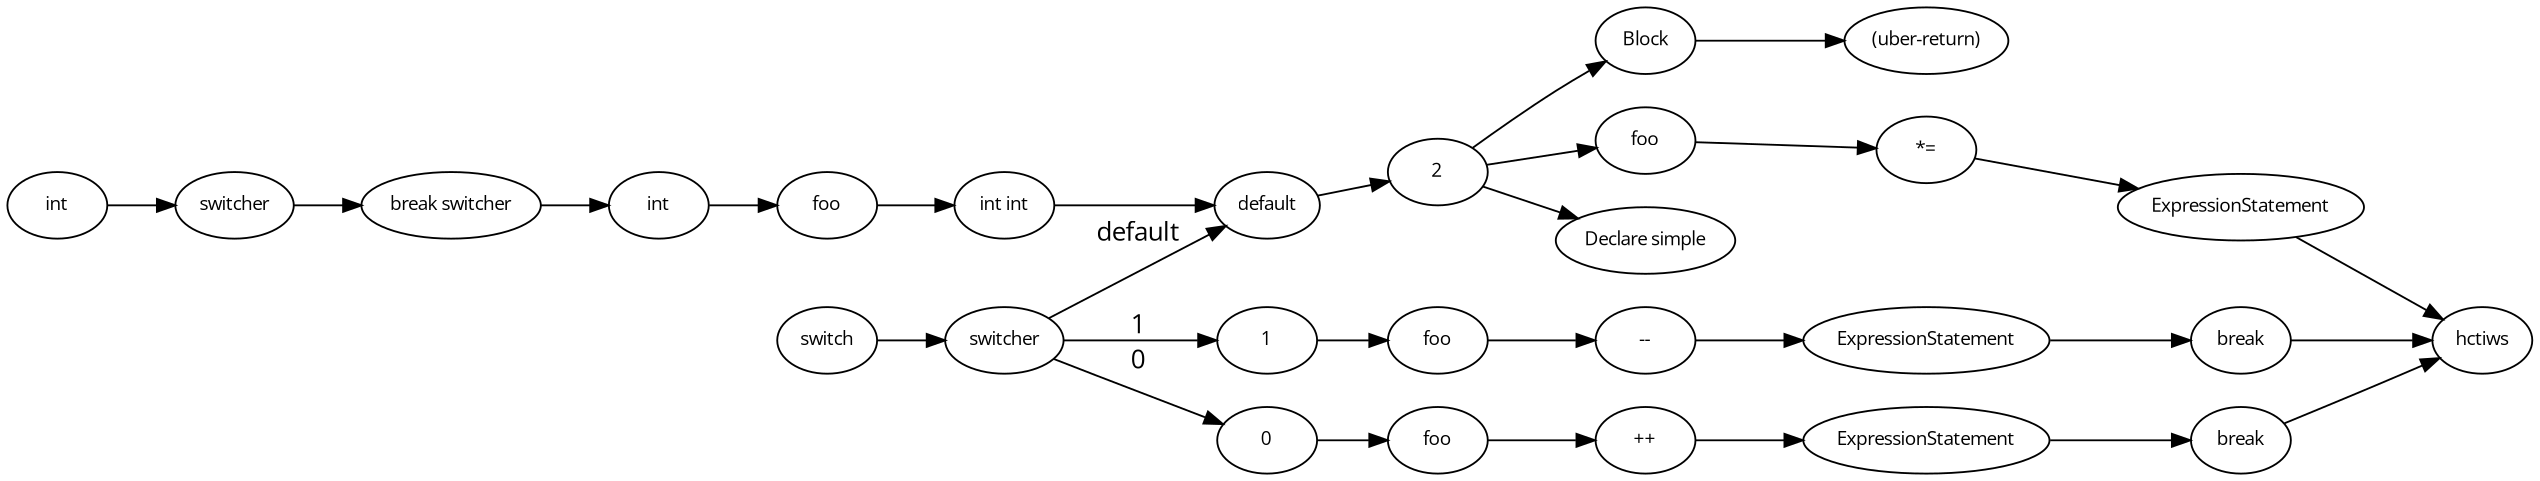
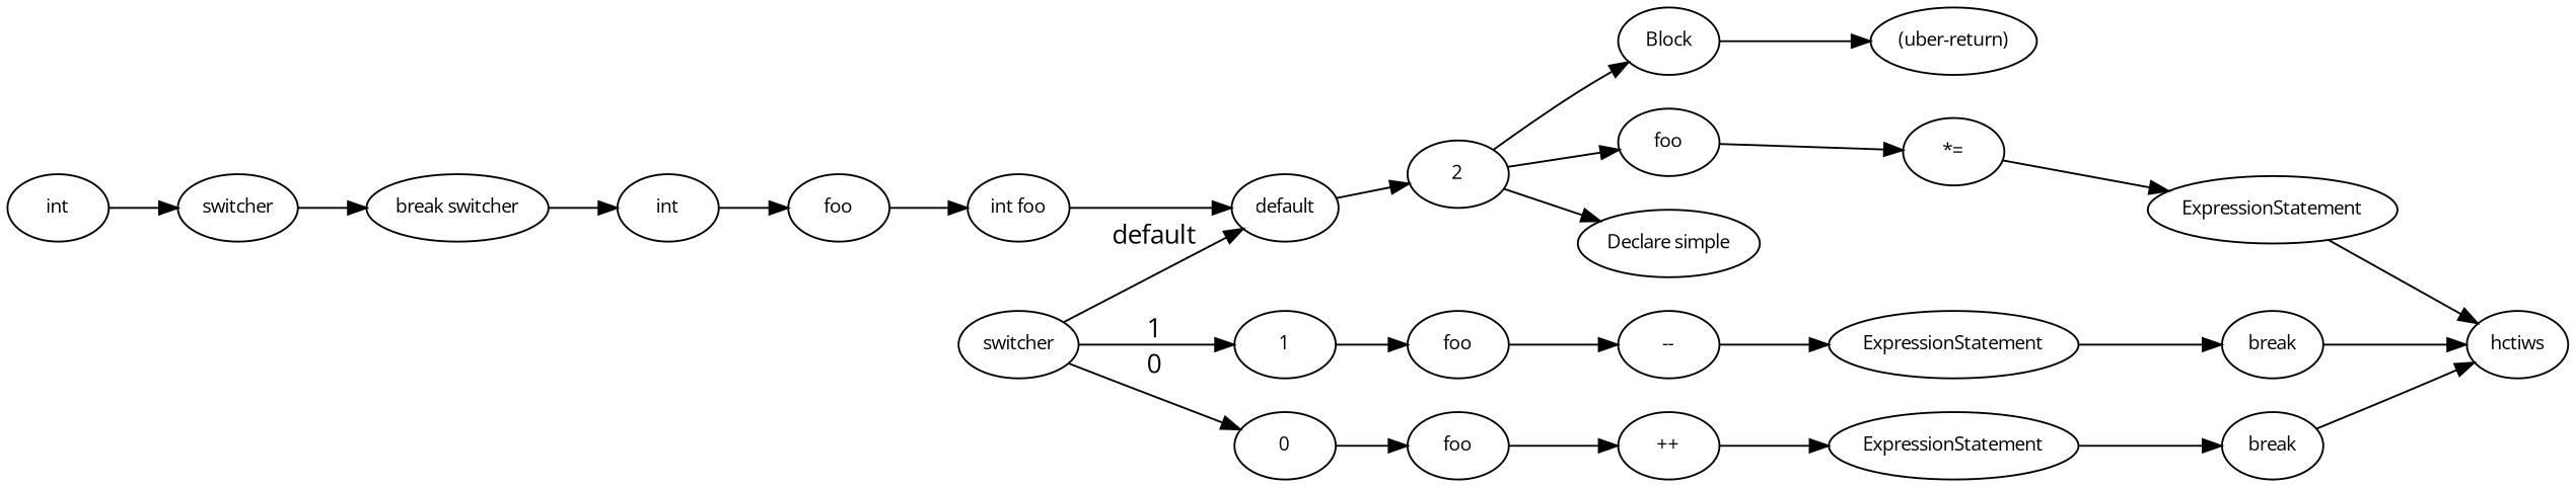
  digraph {
    fontname="Open Sans"
    rankdir=LR
    node [fontname="Open Sans" fontsize=10]
    edge [fontname="Open Sans"]
    n1 [label=1]
    n2 [label=foo]
    n3 [label="--"]
    n4 [label=break]
    n5 [label=hctiws]
    n6 [label=foo]
    n7 [label="++"]
    n8 [label=ExpressionStatement]
    n9 [label=0]
    n10 [label=switcher]
    n11 [label=default]
    n12 [label=2]
-   n13 [label=switch]
    n14 [label=Block]
    n15 [label="(uber-return)"]
    n16 [label=foo]
-   n17 [label="int int"]
+   n17 [label="int foo"]
    n18 [label=int]
    n19 [label=foo]
    n20 [label="Declare simple"]
    n21 [label="*="]
    n22 [label=ExpressionStatement]
    n23 [label=switcher]
    n24 [label="break switcher"]
    n25 [label=int]
    n26 [label=break]
    n27 [label=ExpressionStatement]
    n1 -> n2
    n2 -> n3
    n3 -> n27
    n4 -> n5
    n6 -> n7
    n7 -> n8
    n8 -> n4
    n9 -> n6
    n10 -> n1 [label=1]
    n10 -> n9 [label=0]
    n10 -> n11 [label=default]
    n11 -> n12
    n12 -> n14
    n12 -> n19
    n12 -> n20
-   n13 -> n10
    n14 -> n15
    n16 -> n17
    n17 -> n11
    n18 -> n16
    n19 -> n21
    n21 -> n22
    n22 -> n5
    n23 -> n24
    n24 -> n18
    n25 -> n23
    n26 -> n5
    n27 -> n26
  }
